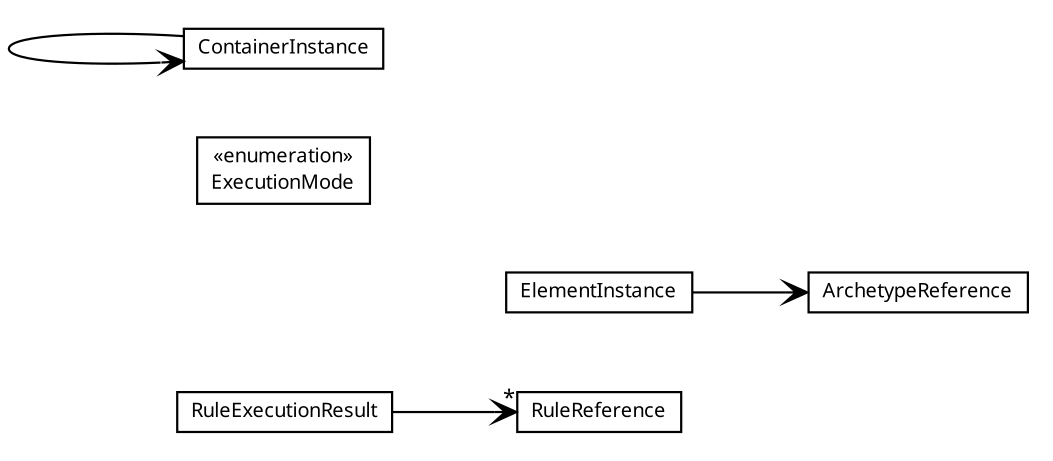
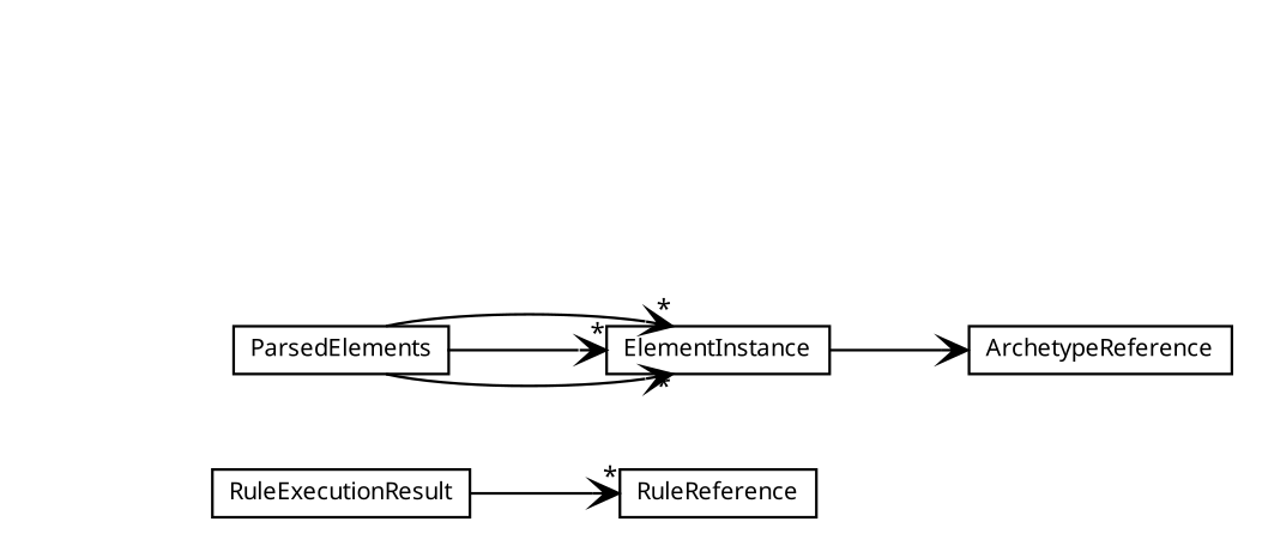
  digraph {
    nodesep=0.25
    rankdir=LR
    ranksep=0.5
    node [fontcolor=black fontname="Trebuchet MS" fontsize=9.0 shape=plaintext]
    edge [arrowhead=open color=black fontcolor=black fontname="Trebuchet MS" fontsize=10.0 headlabel="*" headport=p labelfontname="Trebuchet MS" labelfontsize=10 tailport=p]
    n1 [label=<<table title="se.cambio.cds.model.facade.execution.vo.RuleReference" border="0" cellborder="1" cellspacing="0" cellpadding="2" port="p" href="./RuleReference.html"> 		<tr><td><table border="0" cellspacing="0" cellpadding="1"> <tr><td align="center" balign="center"><font face="Trebuchet MS"> RuleReference </font></td></tr> 		</table></td></tr> 		</table>>]
    n2 [label=<<table title="se.cambio.cds.model.facade.execution.vo.RuleExecutionResult" border="0" cellborder="1" cellspacing="0" cellpadding="2" port="p" href="./RuleExecutionResult.html"> 		<tr><td><table border="0" cellspacing="0" cellpadding="1"> <tr><td align="center" balign="center"><font face="Trebuchet MS"> RuleExecutionResult </font></td></tr> 		</table></td></tr> 		</table>>]
    n3 [label=<<table title="se.cambio.cds.model.facade.execution.vo.ElementInstance" border="0" cellborder="1" cellspacing="0" cellpadding="2" port="p" href="./ElementInstance.html"> 		<tr><td><table border="0" cellspacing="0" cellpadding="1"> <tr><td align="center" balign="center"><font face="Trebuchet MS"> ElementInstance </font></td></tr> 		</table></td></tr> 		</table>>]
    n4 [label=<<table title="se.cambio.cds.model.facade.execution.vo.ArchetypeReference" border="0" cellborder="1" cellspacing="0" cellpadding="2" port="p" href="./ArchetypeReference.html"> 		<tr><td><table border="0" cellspacing="0" cellpadding="1"> <tr><td align="center" balign="center"><font face="Trebuchet MS"> ArchetypeReference </font></td></tr> 		</table></td></tr> 		</table>>]
-   n6 [label=<<table title="se.cambio.cds.model.facade.execution.vo.ExecutionMode" border="0" cellborder="1" cellspacing="0" cellpadding="2" port="p" href="./ExecutionMode.html"> 		<tr><td><table border="0" cellspacing="0" cellpadding="1"> <tr><td align="center" balign="center"> &#171;enumeration&#187; </td></tr> <tr><td align="center" balign="center"><font face="Trebuchet MS"> ExecutionMode </font></td></tr> 		</table></td></tr> 		</table>>]
-   n7 [label=<<table title="se.cambio.cds.model.facade.execution.vo.ContainerInstance" border="0" cellborder="1" cellspacing="0" cellpadding="2" port="p" href="./ContainerInstance.html"> 		<tr><td><table border="0" cellspacing="0" cellpadding="1"> <tr><td align="center" balign="center"><font face="Trebuchet MS"> ContainerInstance </font></td></tr> 		</table></td></tr> 		</table>>]
+   n5 [label=<<table title="se.cambio.cds.model.facade.execution.vo.ParsedElements" border="0" cellborder="1" cellspacing="0" cellpadding="2" port="p" href="./ParsedElements.html"> 		<tr><td><table border="0" cellspacing="0" cellpadding="1"> <tr><td align="center" balign="center"><font face="Trebuchet MS"> ParsedElements </font></td></tr> 		</table></td></tr> 		</table>>]
    n2 -> n1
    n3 -> n4 [headlabel=""]
-   n7 -> n7 [headlabel=""]
+   n5 -> n3
+   n5 -> n3
+   n5 -> n3
  }
